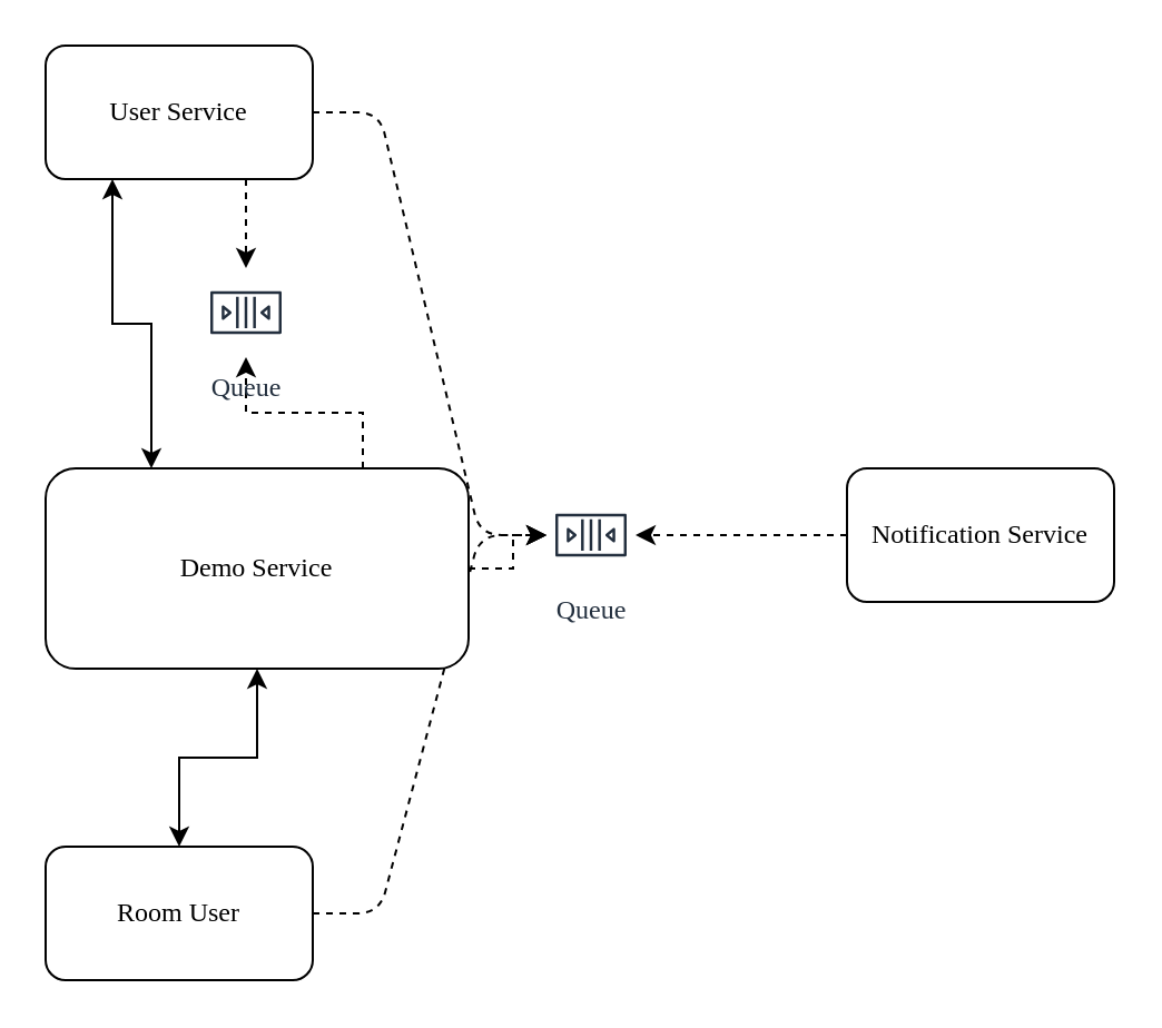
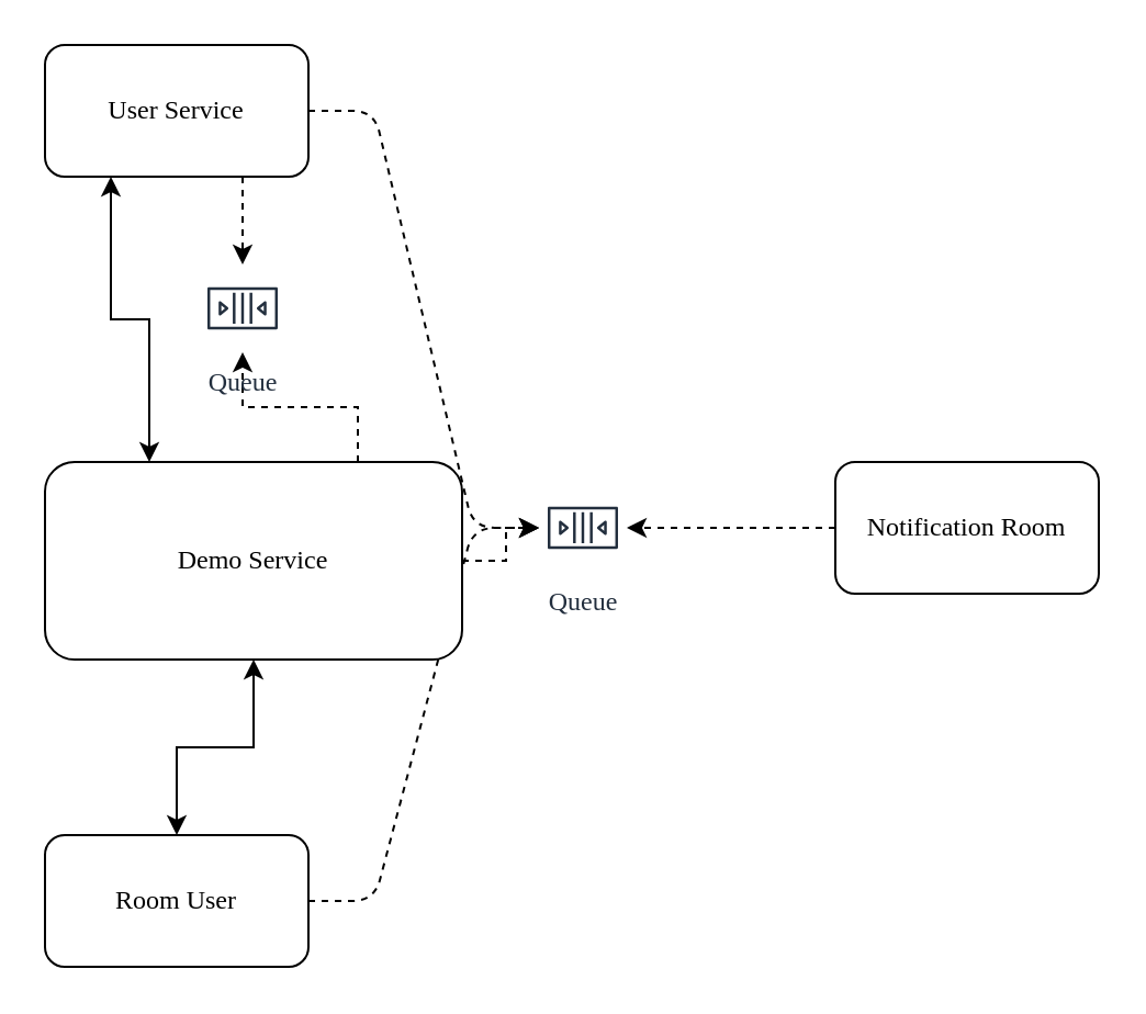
  <mxCell id="0" />
  <mxCell id="1" parent="0" />
  <mxCell id="2" style="edgeStyle=entityRelationEdgeStyle;rounded=1;orthogonalLoop=1;jettySize=auto;html=1;dashed=1;" parent="1" source="3" target="14" edge="1"><mxGeometry relative="1" as="geometry"><mxPoint x="240" y="240" as="targetPoint" /></mxGeometry></mxCell>
  <mxCell id="3" value="Room User" style="rounded=1;whiteSpace=wrap;html=1;fontFamily=Ubuntu Mono;fontSource=https%3A%2F%2Ffonts.googleapis.com%2Fcss%3Ffamily%3DUbuntu%2BMono;" parent="1" vertex="1"><mxGeometry x="20" y="380" width="120" height="60" as="geometry" /></mxCell>
  <mxCell id="4" style="edgeStyle=entityRelationEdgeStyle;orthogonalLoop=1;jettySize=auto;html=1;fontFamily=Ubuntu Mono;fontSource=https%3A%2F%2Ffonts.googleapis.com%2Fcss%3Ffamily%3DUbuntu%2BMono;elbow=vertical;dashed=1;rounded=1;" parent="1" source="7" target="14" edge="1"><mxGeometry relative="1" as="geometry"><mxPoint x="220" y="250" as="targetPoint" /></mxGeometry></mxCell>
  <mxCell id="5" style="edgeStyle=orthogonalEdgeStyle;rounded=0;orthogonalLoop=1;jettySize=auto;html=1;exitX=0.75;exitY=1;exitDx=0;exitDy=0;dashed=1;" parent="1" source="7" target="15" edge="1"><mxGeometry relative="1" as="geometry" /></mxCell>
  <mxCell id="6" style="edgeStyle=orthogonalEdgeStyle;rounded=0;orthogonalLoop=1;jettySize=auto;html=1;exitX=0.25;exitY=1;exitDx=0;exitDy=0;entryX=0.25;entryY=0;entryDx=0;entryDy=0;startArrow=classic;startFill=1;jumpStyle=none;" parent="1" source="7" target="11" edge="1"><mxGeometry relative="1" as="geometry" /></mxCell>
  <mxCell id="7" value="User Service" style="rounded=1;whiteSpace=wrap;html=1;fontFamily=Ubuntu Mono;fontSource=https%3A%2F%2Ffonts.googleapis.com%2Fcss%3Ffamily%3DUbuntu%2BMono;" parent="1" vertex="1"><mxGeometry x="20" y="20" width="120" height="60" as="geometry" /></mxCell>
  <mxCell id="8" style="edgeStyle=orthogonalEdgeStyle;rounded=0;orthogonalLoop=1;jettySize=auto;html=1;dashed=1;" parent="1" source="11" target="14" edge="1"><mxGeometry relative="1" as="geometry" /></mxCell>
  <mxCell id="9" style="edgeStyle=orthogonalEdgeStyle;rounded=0;orthogonalLoop=1;jettySize=auto;html=1;exitX=0.75;exitY=0;exitDx=0;exitDy=0;dashed=1;" parent="1" source="11" target="15" edge="1"><mxGeometry relative="1" as="geometry" /></mxCell>
  <mxCell id="10" style="edgeStyle=orthogonalEdgeStyle;rounded=0;orthogonalLoop=1;jettySize=auto;html=1;startArrow=classic;startFill=1;" parent="1" source="11" target="3" edge="1"><mxGeometry relative="1" as="geometry" /></mxCell>
  <mxCell id="11" value="Demo Service" style="rounded=1;whiteSpace=wrap;html=1;fontFamily=Ubuntu Mono;fontSource=https%3A%2F%2Ffonts.googleapis.com%2Fcss%3Ffamily%3DUbuntu%2BMono;" parent="1" vertex="1"><mxGeometry x="20" y="210" width="190" height="90" as="geometry" /></mxCell>
  <mxCell id="12" style="edgeStyle=orthogonalEdgeStyle;rounded=0;orthogonalLoop=1;jettySize=auto;html=1;dashed=1;" parent="1" source="13" target="14" edge="1"><mxGeometry relative="1" as="geometry" /></mxCell>
- <mxCell id="13" value="Notification Service" style="rounded=1;whiteSpace=wrap;html=1;fontFamily=Ubuntu Mono;fontSource=https%3A%2F%2Ffonts.googleapis.com%2Fcss%3Ffamily%3DUbuntu%2BMono;" parent="1" vertex="1"><mxGeometry x="380" y="210" width="120" height="60" as="geometry" /></mxCell>
+ <mxCell id="13" value="Notification Room" style="rounded=1;whiteSpace=wrap;html=1;fontFamily=Ubuntu Mono;fontSource=https%3A%2F%2Ffonts.googleapis.com%2Fcss%3Ffamily%3DUbuntu%2BMono;" parent="1" vertex="1"><mxGeometry x="380" y="210" width="120" height="60" as="geometry" /></mxCell>
  <mxCell id="14" value="Queue" style="sketch=0;outlineConnect=0;fontColor=#232F3E;gradientColor=none;strokeColor=#232F3E;fillColor=#ffffff;dashed=0;verticalLabelPosition=bottom;verticalAlign=top;align=center;html=1;fontSize=12;fontStyle=0;aspect=fixed;shape=mxgraph.aws4.resourceIcon;resIcon=mxgraph.aws4.queue;fontFamily=Ubuntu Mono;fontSource=https%3A%2F%2Ffonts.googleapis.com%2Fcss%3Ffamily%3DUbuntu%2BMono;" parent="1" vertex="1"><mxGeometry x="245" y="220" width="40" height="40" as="geometry" /></mxCell>
  <mxCell id="15" value="Queue" style="sketch=0;outlineConnect=0;fontColor=#232F3E;gradientColor=none;strokeColor=#232F3E;fillColor=#ffffff;dashed=0;verticalLabelPosition=bottom;verticalAlign=top;align=center;html=1;fontSize=12;fontStyle=0;aspect=fixed;shape=mxgraph.aws4.resourceIcon;resIcon=mxgraph.aws4.queue;fontFamily=Ubuntu Mono;fontSource=https%3A%2F%2Ffonts.googleapis.com%2Fcss%3Ffamily%3DUbuntu%2BMono;" parent="1" vertex="1"><mxGeometry x="90" y="120" width="40" height="40" as="geometry" /></mxCell>
